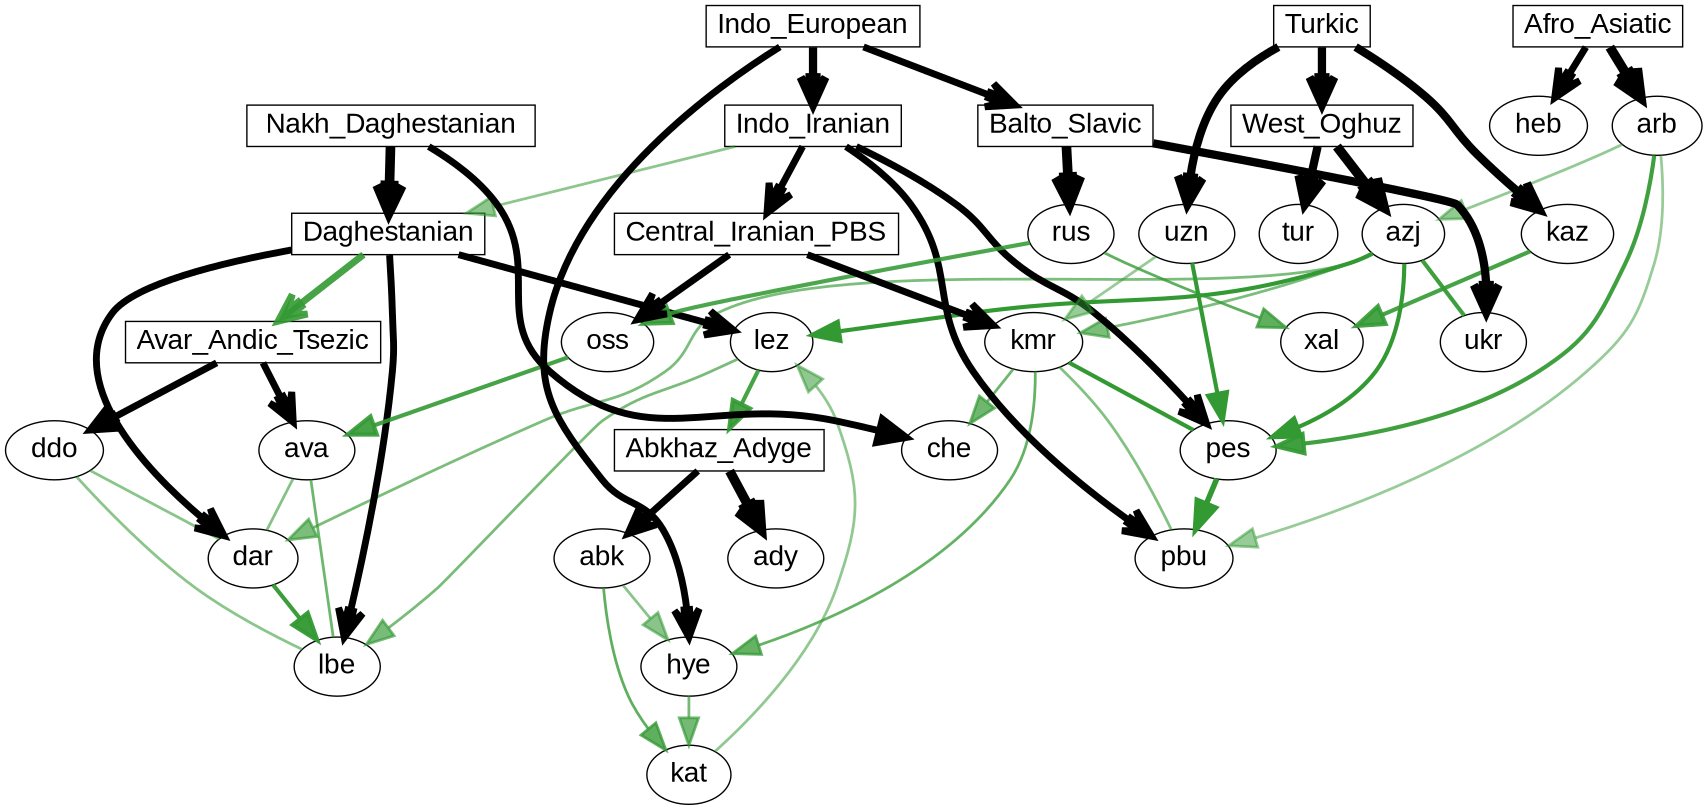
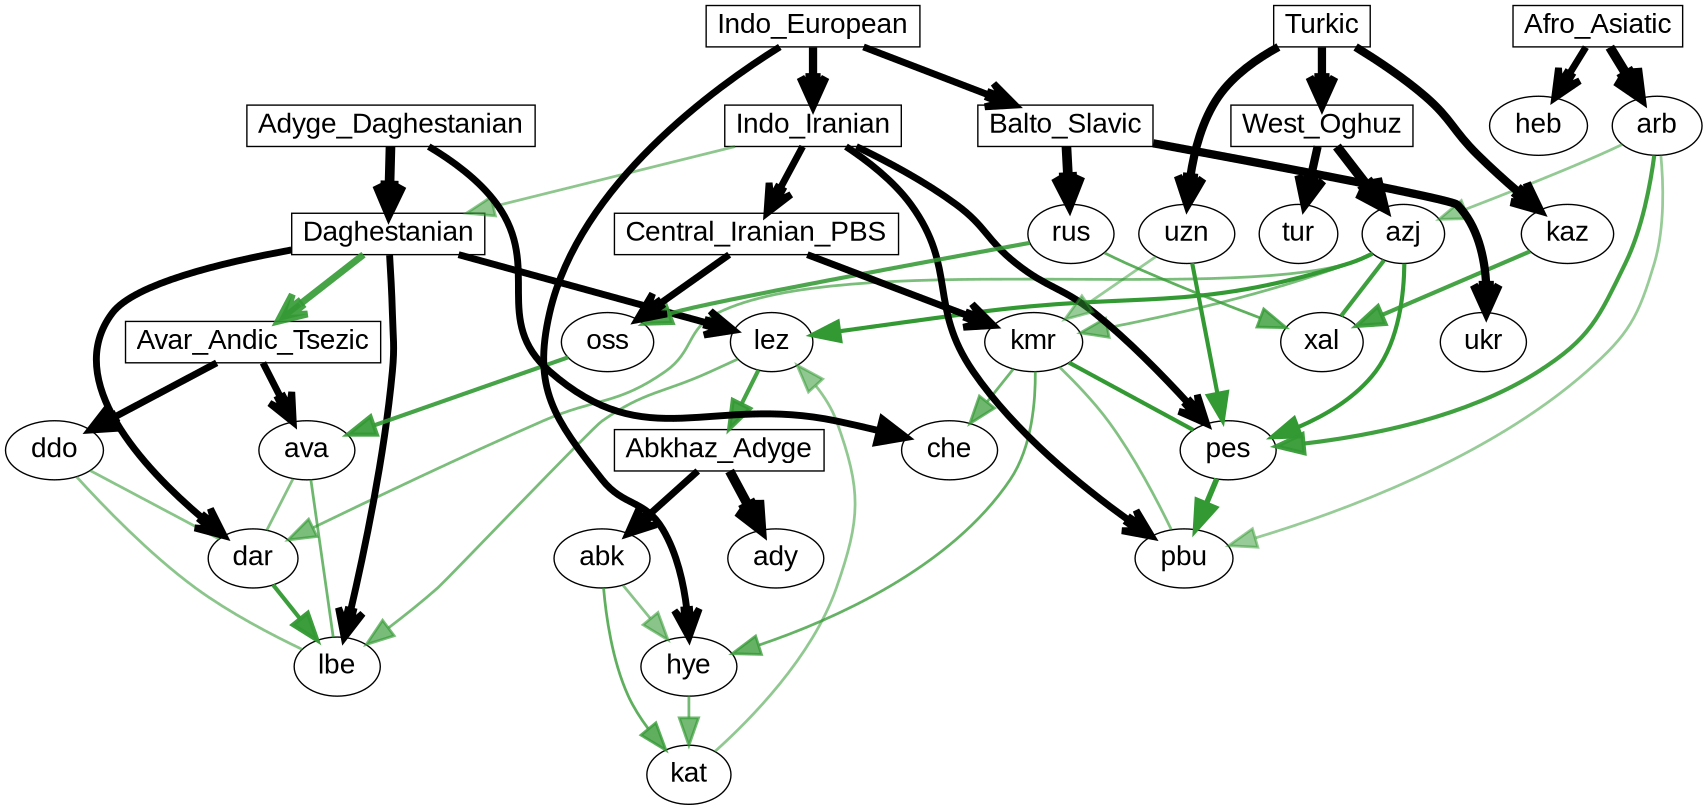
  digraph {
    splines=true
    node [fontcolor=black fontname=Arial fontsize=20]
    edge [color="#000000ff" penwidth=2 arrowsize=2]
    ava [height=0.05 width=0.1]
    dar [height=0.05 width=0.1]
    lbe [height=0.05 width=0.1]
    azj [height=0.05 width=0.1]
    xal [height=0.05 width=0.1]
    ddo [height=0.05 width=0.1]
    kmr [height=0.05 width=0.1]
    pbu [height=0.05 width=0.1]
    pes [height=0.05 width=0.1]
    Abkhaz_Adyge [height=0.05 shape=box width=0.1]
    Daghestanian [height=0.05 shape=box width=0.1]
    Indo_Iranian [height=0.05 shape=box width=0.1]
    abk [height=0.05 width=0.1]
    hye [height=0.05 width=0.1]
    kat [height=0.05 width=0.1]
    arb [height=0.05 width=0.1]
    lez [height=0.05 width=0.1]
    che [height=0.05 width=0.1]
    kaz [height=0.05 width=0.1]
    oss [height=0.05 width=0.1]
    rus [height=0.05 width=0.1]
    uzn [height=0.05 width=0.1]
    ady [height=0.05 width=0.1]
    Afro_Asiatic [height=0.05 shape=box width=0.1]
    heb [height=0.05 width=0.1]
    Avar_Andic_Tsezic [height=0.05 shape=box width=0.1]
    Balto_Slavic [height=0.05 shape=box width=0.1]
    ukr [height=0.05 width=0.1]
    Central_Iranian_PBS [height=0.05 shape=box width=0.1]
    Indo_European [height=0.05 shape=box width=0.1]
-   Nakh_Daghestanian [height=0.05 shape=box width=0.1]
+   Nakh_Daghestanian [height=0.05 shape=box width=0.1 label=Adyge_Daghestanian]
    Turkic [height=0.05 shape=box width=0.1]
    West_Oghuz [height=0.05 shape=box width=0.1]
    tur [height=0.05 width=0.1]
    subgraph sub_1 {
    }
    subgraph sub_2 {
      ava
      dar
      lbe
      azj
      xal
      ddo
      kmr
      pbu
      pes
    }
    subgraph sub_3 {
      ava
      dar
      lbe
      azj
      xal
      kmr
      pbu
      pes
      Abkhaz_Adyge
      Daghestanian
      Indo_Iranian
      abk
      hye
      kat
      arb
      lez
      che
      kaz
      oss
      rus
      uzn
    }
    subgraph sub_4 {
      ava
      dar
      lbe
      azj
      ddo
      kmr
      pbu
      pes
      Abkhaz_Adyge
      Daghestanian
      Indo_Iranian
      abk
      hye
      arb
      lez
      che
      kaz
      oss
      rus
      uzn
      ady
      Afro_Asiatic
      heb
      Avar_Andic_Tsezic
      Balto_Slavic
      ukr
      Central_Iranian_PBS
      Indo_European
      Nakh_Daghestanian
      Turkic
      West_Oghuz
      tur
    }
    ava -> dar [color="#33993397" dir=none arrowsize=""]
    ava -> lbe [color="#339933b5" dir=none arrowsize=""]
    dar -> lbe [color="#339933f5" penwidth=3]
    azj -> dar [color="#339933a5"]
-   azj -> ukr [color="#339933f1" dir=none penwidth=3 arrowsize=""]
+   azj -> xal [color="#339933f1" dir=none penwidth=3 arrowsize=""]
    azj -> kmr [color="#339933a4"]
    azj -> pes [color="#339933ff" penwidth=3]
    azj -> lez [color="#339933ff" penwidth=3]
    ddo -> dar [color="#33993393" dir=none arrowsize=""]
    ddo -> lbe [color="#33993390" dir=none arrowsize=""]
    kmr -> pbu [color="#3399339b" dir=none arrowsize=""]
    kmr -> pes [color="#339933ff" dir=none penwidth=3 arrowsize=""]
    kmr -> hye [color="#339933c0"]
    kmr -> che [color="#339933b4"]
    pes -> pbu [color="#339933ff" penwidth=4]
    Abkhaz_Adyge -> abk [arrowhead=vee penwidth=5]
    Abkhaz_Adyge -> ady [arrowhead=vee penwidth=7]
    Daghestanian -> dar [arrowhead=vee penwidth=5]
    Daghestanian -> lbe [arrowhead=vee penwidth=5]
    Daghestanian -> lez [arrowhead=vee penwidth=5]
    Daghestanian -> Avar_Andic_Tsezic [arrowhead=vee color="#339933e7" penwidth=5]
    Indo_Iranian -> pbu [arrowhead=vee penwidth=5]
    Indo_Iranian -> pes [arrowhead=vee penwidth=5]
    Indo_Iranian -> Daghestanian [color="#3399338d"]
    Indo_Iranian -> Central_Iranian_PBS [arrowhead=vee penwidth=5]
    abk -> hye [color="#33993392"]
    abk -> kat [color="#339933c7"]
    hye -> kat [color="#339933ad"]
    kat -> lez [color="#33993389"]
    arb -> azj [color="#33993386"]
    arb -> pbu [color="#33993381"]
    arb -> pes [color="#339933ee" penwidth=3]
    lez -> lbe [color="#339933a7"]
    lez -> Abkhaz_Adyge [color="#339933e7" penwidth=3]
    kaz -> xal [color="#339933e7" penwidth=3]
    oss -> ava [color="#339933e6" penwidth=3]
    rus -> xal [color="#339933c9"]
    rus -> oss [color="#339933de" penwidth=3]
    uzn -> kmr [color="#33993381"]
    uzn -> pes [color="#339933ff" penwidth=3]
    Afro_Asiatic -> arb [arrowhead=vee penwidth=7]
    Afro_Asiatic -> heb [arrowhead=vee penwidth=5]
    Avar_Andic_Tsezic -> ava [arrowhead=vee penwidth=5]
    Avar_Andic_Tsezic -> ddo [arrowhead=vee penwidth=5]
    Balto_Slavic -> rus [arrowhead=vee penwidth=7]
    Balto_Slavic -> ukr [arrowhead=vee penwidth=6]
    Central_Iranian_PBS -> kmr [arrowhead=vee penwidth=5]
    Central_Iranian_PBS -> oss [arrowhead=vee penwidth=5]
    Indo_European -> Indo_Iranian [arrowhead=vee penwidth=6]
    Indo_European -> hye [arrowhead=vee penwidth=5]
    Indo_European -> Balto_Slavic [arrowhead=vee penwidth=5]
    Nakh_Daghestanian -> Daghestanian [arrowhead=vee penwidth=7]
    Nakh_Daghestanian -> che [arrowhead=normal penwidth=5]
    Turkic -> kaz [arrowhead=vee penwidth=6]
    Turkic -> uzn [arrowhead=vee penwidth=6]
    Turkic -> West_Oghuz [arrowhead=vee penwidth=6]
    West_Oghuz -> azj [arrowhead=vee penwidth=7]
    West_Oghuz -> tur [arrowhead=vee penwidth=6]
  }
